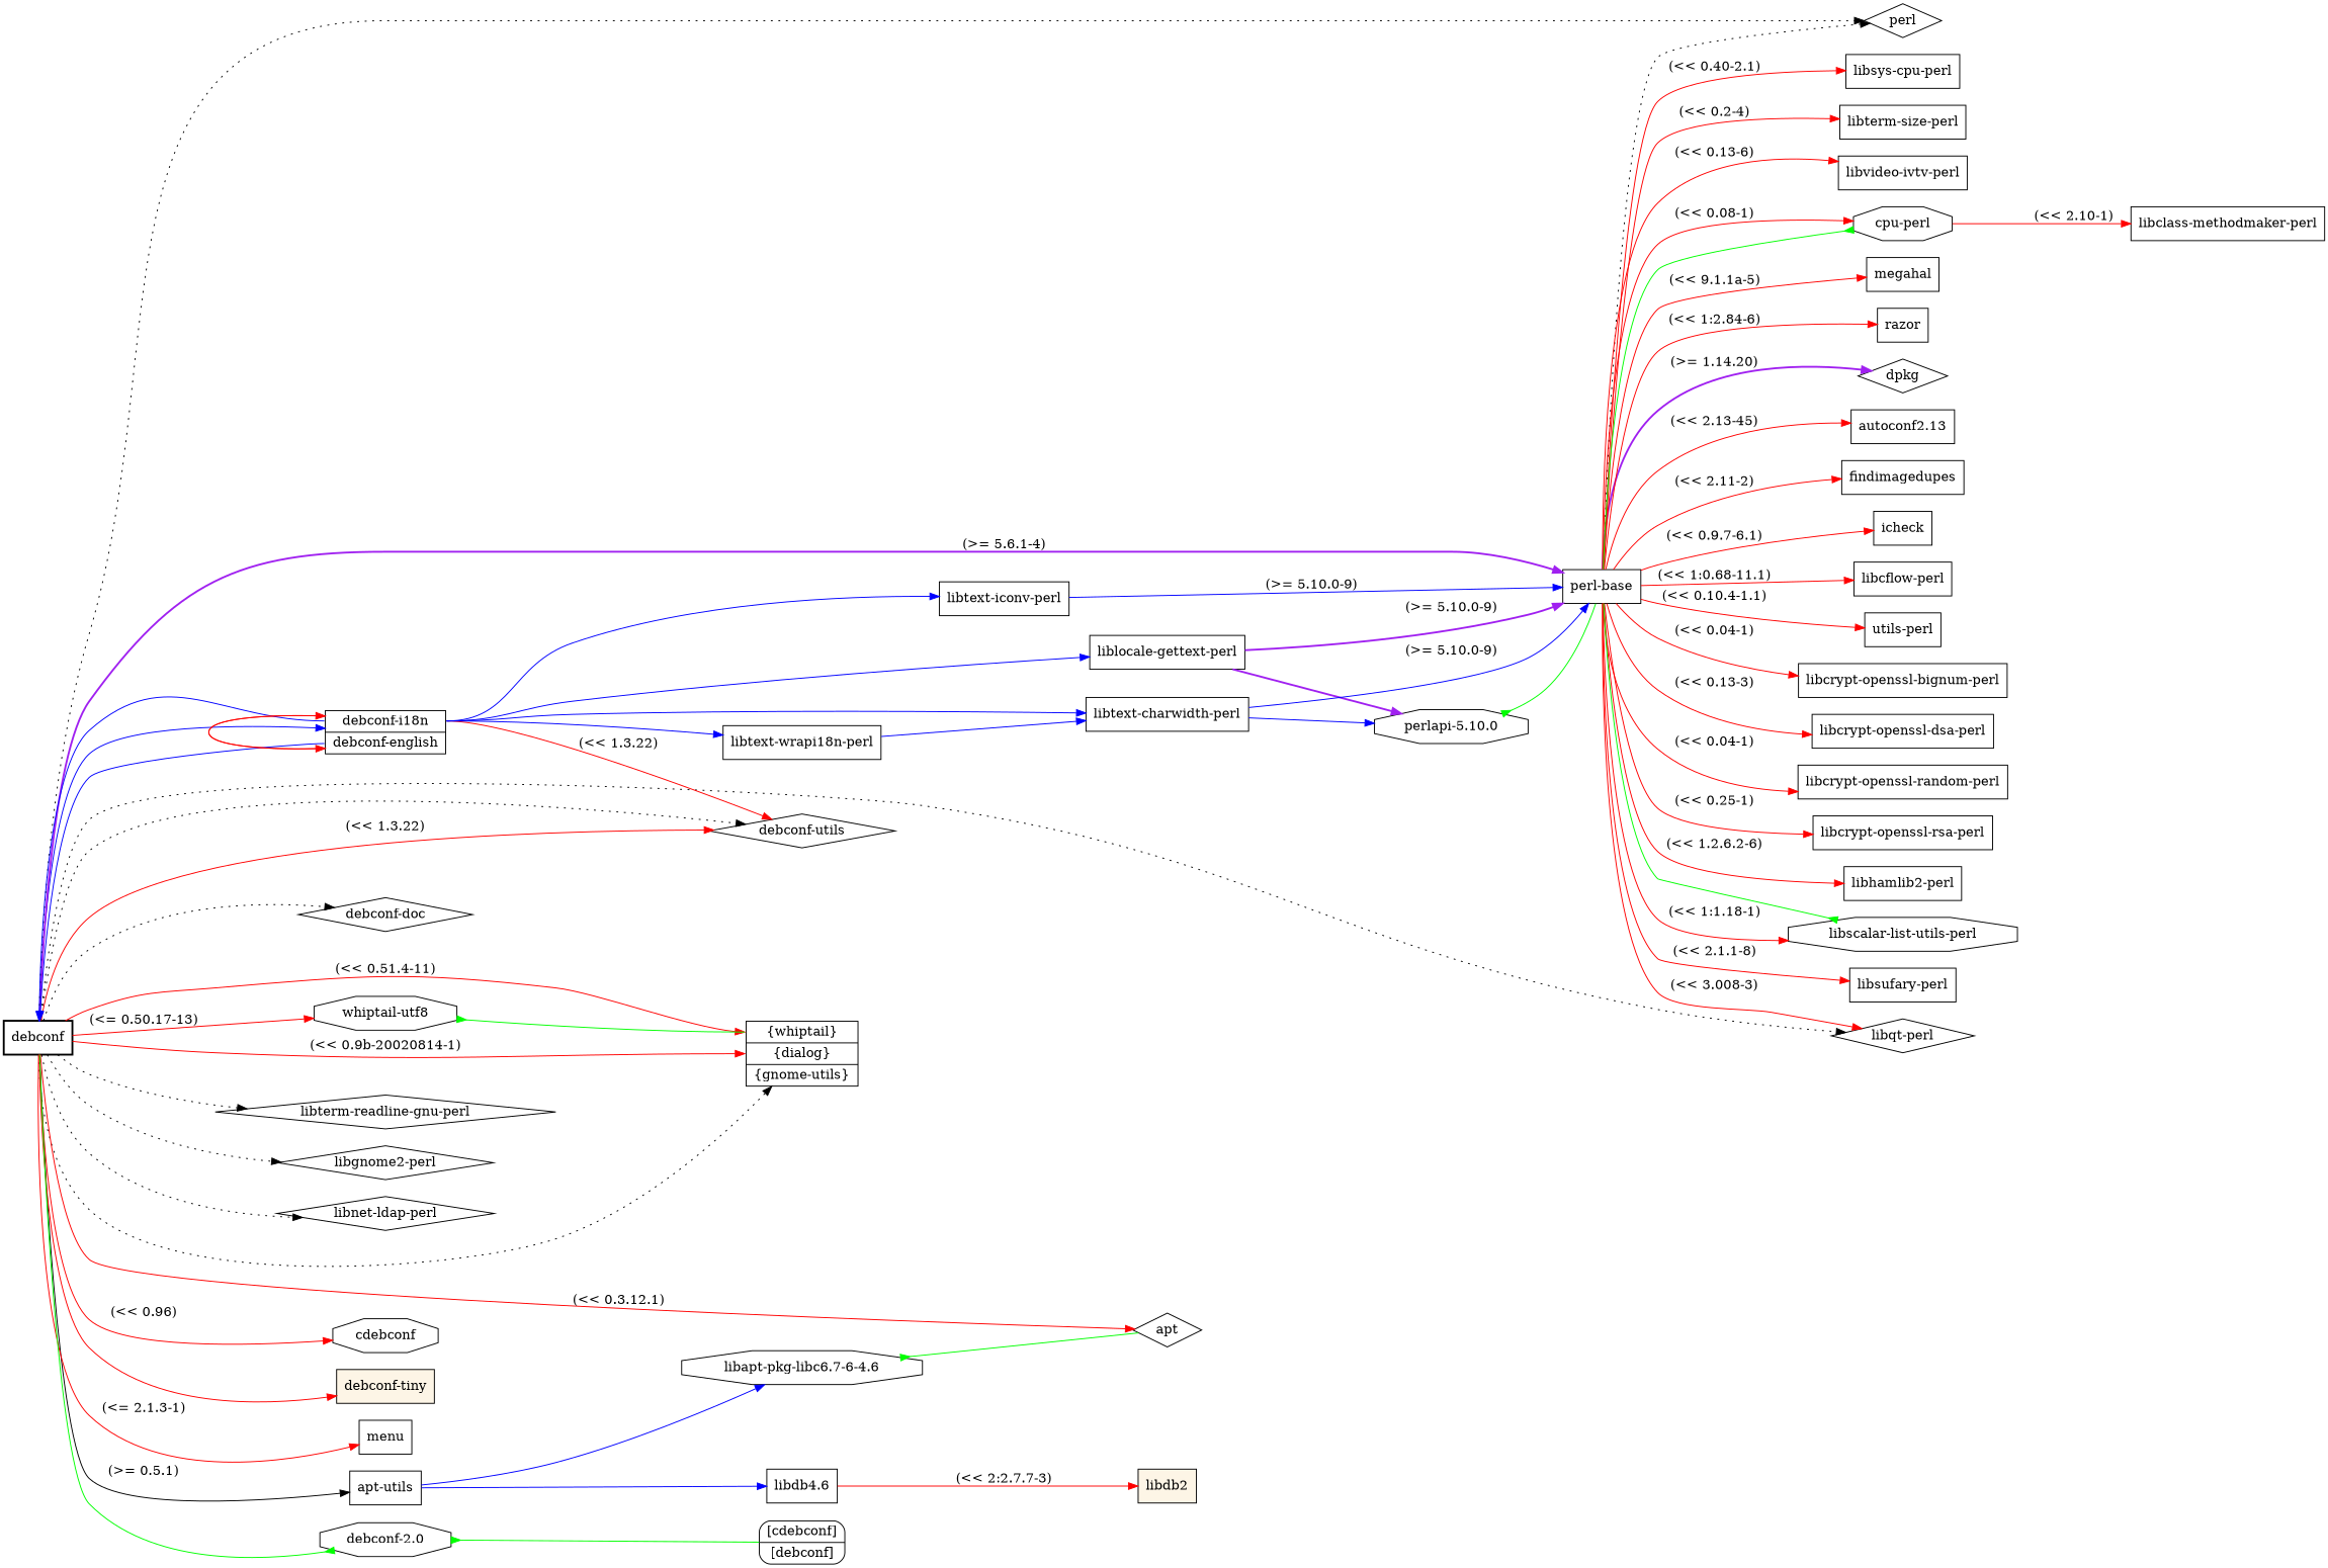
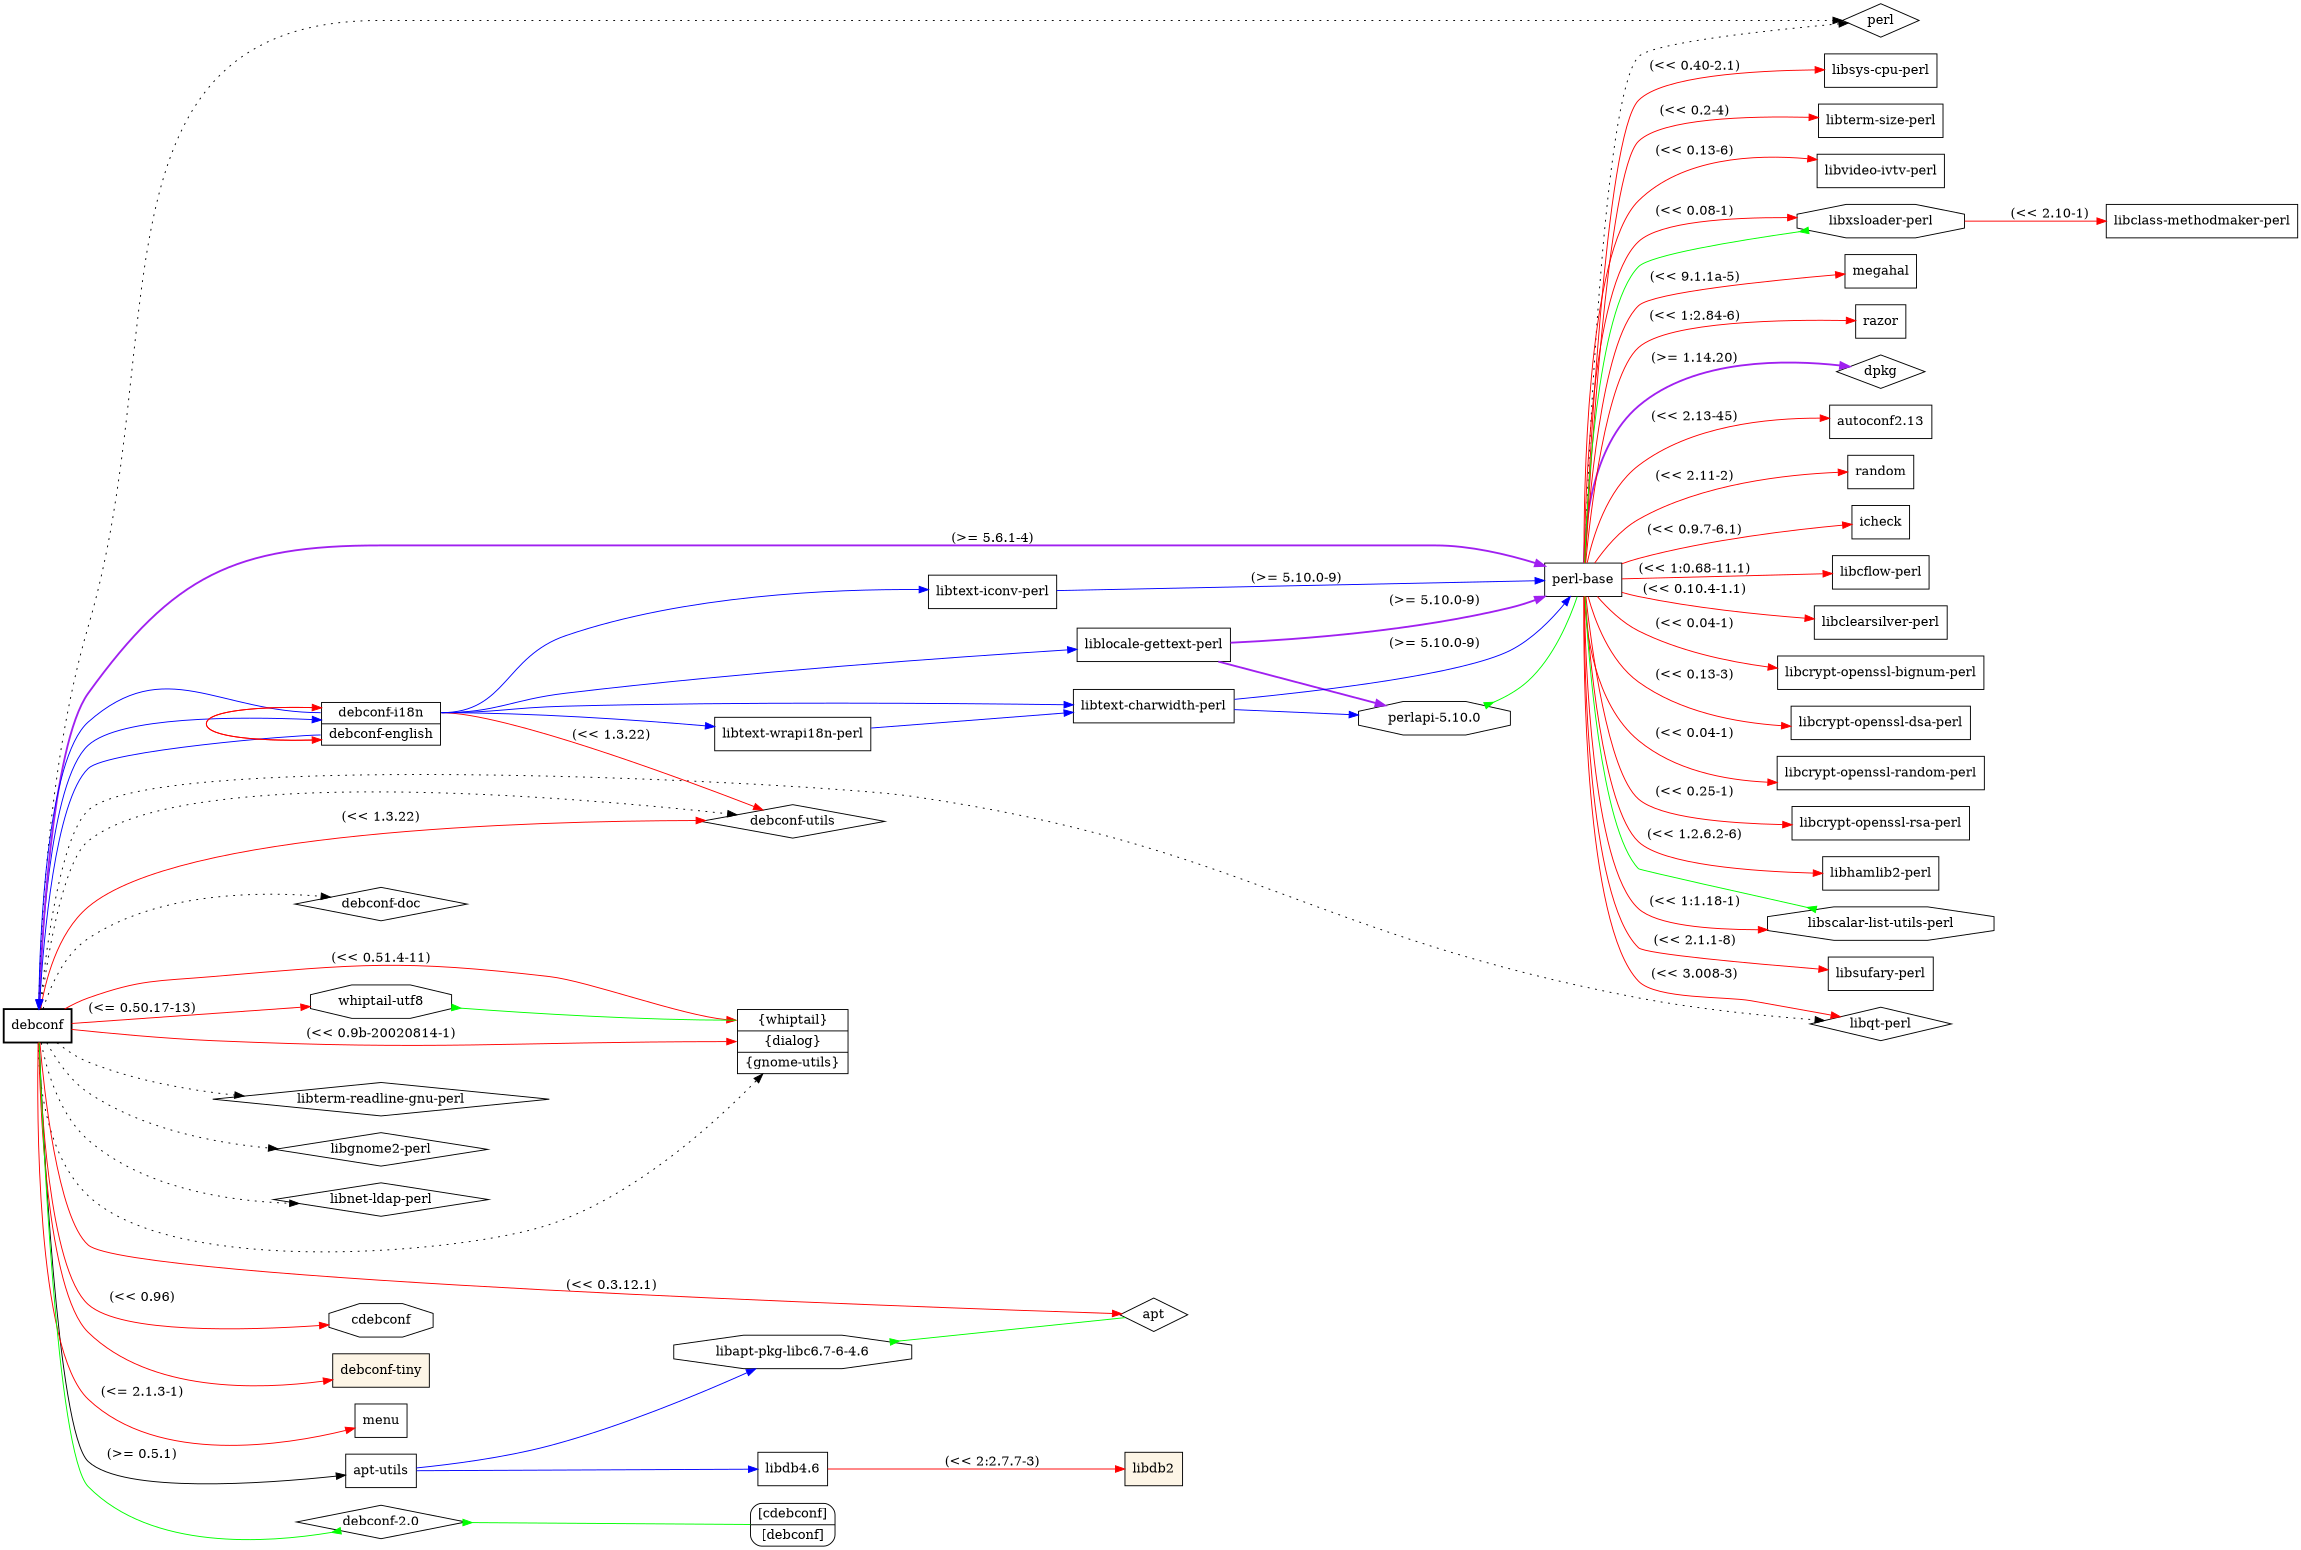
  digraph {
    rankdir=LR
    node [shape=box]
    edge [color=red]
    debconf [style="setlinewidth(2)"]
    n2 [label="<debconf-i18n> debconf-i18n | <debconf-english> debconf-english" shape=record]
    "perl-base"
    perl [shape=diamond]
    "libqt-perl" [shape=diamond]
    "debconf-utils" [shape=diamond]
    "debconf-doc" [shape=diamond]
    n8 [label="<whiptail> \{whiptail\} | <dialog> \{dialog\} | <gnome-utils> \{gnome-utils\}" shape=record]
    "libterm-readline-gnu-perl" [shape=diamond]
    "libgnome2-perl" [shape=diamond]
    "libnet-ldap-perl" [shape=diamond]
    "apt-utils"
    apt [shape=diamond]
    cdebconf [shape=octagon]
    "debconf-tiny" [fillcolor=oldlace style=filled]
    menu
    "whiptail-utf8" [shape=octagon]
-   "debconf-2.0" [shape=octagon]
+   "debconf-2.0" [shape=diamond]
    "liblocale-gettext-perl"
    "libtext-iconv-perl"
    "libtext-wrapi18n-perl"
    "libtext-charwidth-perl"
    dpkg [shape=diamond]
    "autoconf2.13"
-   findimagedupes
+   findimagedupes [label=random]
    icheck
    "libcflow-perl"
-   "libclearsilver-perl" [label="utils-perl"]
+   "libclearsilver-perl"
    "libcrypt-openssl-bignum-perl"
    "libcrypt-openssl-dsa-perl"
    "libcrypt-openssl-random-perl"
    "libcrypt-openssl-rsa-perl"
    "libhamlib2-perl"
    "libscalar-list-utils-perl" [shape=octagon]
    "libsufary-perl"
    "libsys-cpu-perl"
    "libterm-size-perl"
    "libvideo-ivtv-perl"
-   "libxsloader-perl" [shape=octagon label="cpu-perl"]
+   "libxsloader-perl" [shape=octagon]
    megahal
    razor
    "libapt-pkg-libc6.7-6-4.6" [shape=octagon]
    "libdb4.6"
    n44 [label="<cdebconf> [cdebconf] | <debconf> [debconf]" shape=record style=rounded]
    "perlapi-5.10.0" [shape=octagon]
    "libclass-methodmaker-perl"
    libdb2 [fillcolor=oldlace style=filled]
    debconf -> n2 [color=blue]
    debconf -> "perl-base" [color=purple label="(>= 5.6.1-4)" style=bold]
    debconf -> perl [style=dotted color=""]
    debconf -> "libqt-perl" [style=dotted color=""]
    debconf -> "debconf-utils" [style=dotted color=""]
    debconf -> "debconf-utils" [label="(<< 1.3.22)"]
    debconf -> "debconf-doc" [style=dotted color=""]
    debconf -> n8 [style=dotted color=""]
    debconf -> n8 [headport=dialog label="(<< 0.9b-20020814-1)"]
    debconf -> n8 [headport=whiptail label="(<< 0.51.4-11)"]
    debconf -> "libterm-readline-gnu-perl" [style=dotted color=""]
    debconf -> "libgnome2-perl" [style=dotted color=""]
    debconf -> "libnet-ldap-perl" [style=dotted color=""]
    debconf -> "apt-utils" [label="(>= 0.5.1)" color=""]
    debconf -> apt [label="(<< 0.3.12.1)"]
    debconf -> cdebconf [label="(<< 0.96)"]
    debconf -> "debconf-tiny"
    debconf -> menu [label="(<= 2.1.3-1)"]
    debconf -> "whiptail-utf8" [label="(<= 0.50.17-13)"]
    debconf -> "debconf-2.0" [arrowhead=inv color=green]
    n2 -> debconf [color=blue tailport="debconf-i18n"]
    n2 -> debconf [color=blue tailport="debconf-english"]
    n2 -> n2 [headport="debconf-english" tailport="debconf-i18n"]
    n2 -> n2 [headport="debconf-i18n" tailport="debconf-english"]
    n2 -> "debconf-utils" [label="(<< 1.3.22)" tailport="debconf-i18n"]
    n2 -> "liblocale-gettext-perl" [color=blue tailport="debconf-i18n"]
    n2 -> "libtext-iconv-perl" [color=blue tailport="debconf-i18n"]
    n2 -> "libtext-wrapi18n-perl" [color=blue tailport="debconf-i18n"]
    n2 -> "libtext-charwidth-perl" [color=blue tailport="debconf-i18n"]
    "perl-base" -> perl [style=dotted color=""]
    "perl-base" -> "libqt-perl" [label="(<< 3.008-3)"]
    "perl-base" -> dpkg [color=purple label="(>= 1.14.20)" style=bold]
    "perl-base" -> "autoconf2.13" [label="(<< 2.13-45)"]
    "perl-base" -> findimagedupes [label="(<< 2.11-2)"]
    "perl-base" -> icheck [label="(<< 0.9.7-6.1)"]
    "perl-base" -> "libcflow-perl" [label="(<< 1:0.68-11.1)"]
    "perl-base" -> "libclearsilver-perl" [label="(<< 0.10.4-1.1)"]
    "perl-base" -> "libcrypt-openssl-bignum-perl" [label="(<< 0.04-1)"]
    "perl-base" -> "libcrypt-openssl-dsa-perl" [label="(<< 0.13-3)"]
    "perl-base" -> "libcrypt-openssl-random-perl" [label="(<< 0.04-1)"]
    "perl-base" -> "libcrypt-openssl-rsa-perl" [label="(<< 0.25-1)"]
    "perl-base" -> "libhamlib2-perl" [label="(<< 1.2.6.2-6)"]
    "perl-base" -> "libscalar-list-utils-perl" [label="(<< 1:1.18-1)"]
    "perl-base" -> "libsufary-perl" [label="(<< 2.1.1-8)"]
    "perl-base" -> "libsys-cpu-perl" [label="(<< 0.40-2.1)"]
    "perl-base" -> "libterm-size-perl" [label="(<< 0.2-4)"]
    "perl-base" -> "libvideo-ivtv-perl" [label="(<< 0.13-6)"]
    "perl-base" -> "libxsloader-perl" [label="(<< 0.08-1)"]
    "perl-base" -> megahal [label="(<< 9.1.1a-5)"]
    "perl-base" -> razor [label="(<< 1:2.84-6)"]
    "apt-utils" -> "libapt-pkg-libc6.7-6-4.6" [color=blue]
    "apt-utils" -> "libdb4.6" [color=blue]
    "whiptail-utf8" -> n8 [arrowtail=inv color=green dir=back headport=whiptail]
    "debconf-2.0" -> n44 [arrowtail=inv color=green dir=back]
    "liblocale-gettext-perl" -> "perl-base" [color=purple label="(>= 5.10.0-9)" style=bold]
    "liblocale-gettext-perl" -> "perlapi-5.10.0" [color=purple style=bold]
    "libtext-iconv-perl" -> "perl-base" [color=blue label="(>= 5.10.0-9)"]
    "libtext-wrapi18n-perl" -> "libtext-charwidth-perl" [color=blue]
    "libtext-charwidth-perl" -> "perl-base" [color=blue label="(>= 5.10.0-9)"]
    "libtext-charwidth-perl" -> "perlapi-5.10.0" [color=blue]
    "libscalar-list-utils-perl" -> "perl-base" [arrowtail=inv color=green dir=back]
    "libxsloader-perl" -> "perl-base" [arrowtail=inv color=green dir=back]
    "libxsloader-perl" -> "libclass-methodmaker-perl" [label="(<< 2.10-1)"]
    "libapt-pkg-libc6.7-6-4.6" -> apt [arrowtail=inv color=green dir=back]
    "libdb4.6" -> libdb2 [label="(<< 2:2.7.7-3)"]
    "perlapi-5.10.0" -> "perl-base" [arrowtail=inv color=green dir=back]
  }
